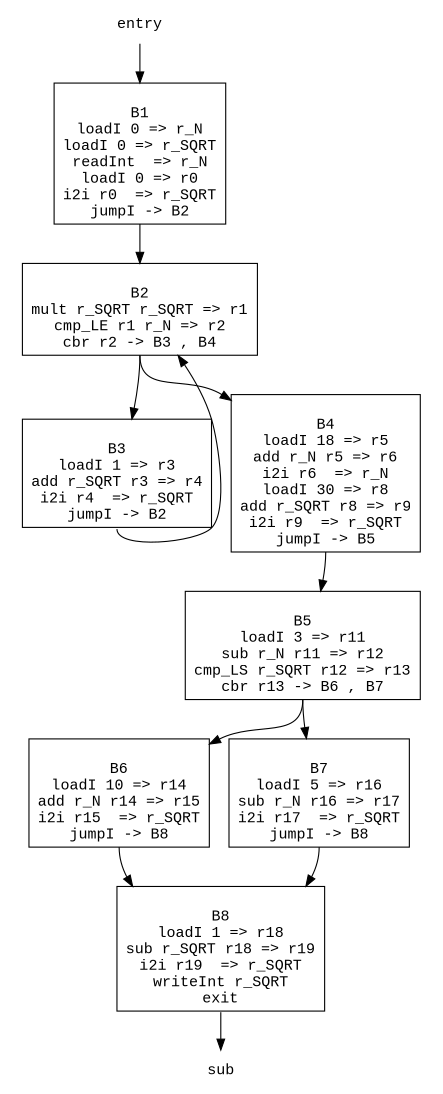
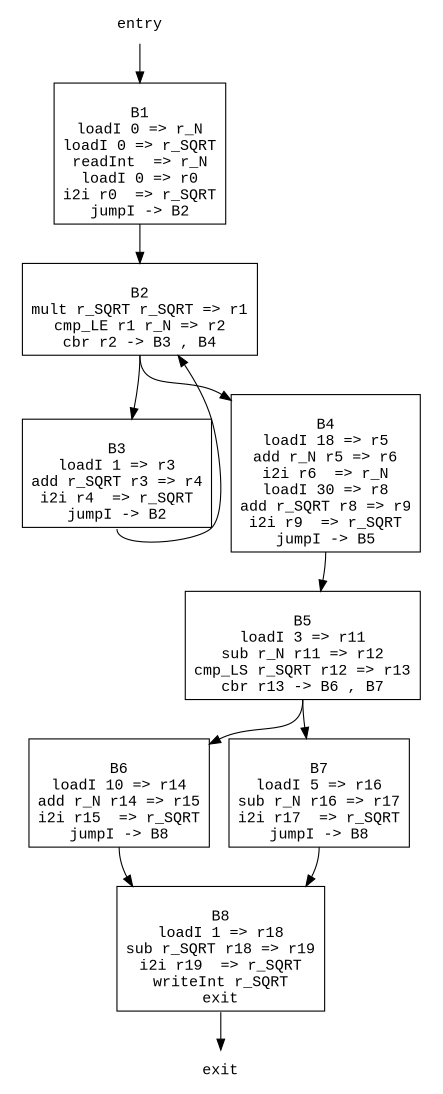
  digraph {
    fontname="Liberation Mono"
    node [fillcolor="/x11/white" shape=box fontname="Liberation Mono"]
    edge [tailport=s fontname="Liberation Mono"]
    n1 [label="\nB1\nloadI 0 => r_N\nloadI 0 => r_SQRT\nreadInt  => r_N\nloadI 0 => r0\ni2i r0  => r_SQRT\njumpI -> B2\n"]
    n2 [label="\nB2\nmult r_SQRT r_SQRT => r1\ncmp_LE r1 r_N => r2\ncbr r2 -> B3 , B4\n"]
    n3 [label="\nB3\nloadI 1 => r3\nadd r_SQRT r3 => r4\ni2i r4  => r_SQRT\njumpI -> B2\n"]
    n4 [label="\nB4\nloadI 18 => r5\nadd r_N r5 => r6\ni2i r6  => r_N\nloadI 30 => r8\nadd r_SQRT r8 => r9\ni2i r9  => r_SQRT\njumpI -> B5\n"]
    n5 [label="\nB5\nloadI 3 => r11\nsub r_N r11 => r12\ncmp_LS r_SQRT r12 => r13\ncbr r13 -> B6 , B7\n"]
    n6 [label="\nB6\nloadI 10 => r14\nadd r_N r14 => r15\ni2i r15  => r_SQRT\njumpI -> B8\n"]
    n7 [label="\nB7\nloadI 5 => r16\nsub r_N r16 => r17\ni2i r17  => r_SQRT\njumpI -> B8\n"]
    n8 [label="\nB8\nloadI 1 => r18\nsub r_SQRT r18 => r19\ni2i r19  => r_SQRT\nwriteInt r_SQRT\nexit"]
    entry [shape=none fillcolor=""]
-   exit [shape=none label=sub fillcolor=""]
+   exit [shape=none fillcolor=""]
    subgraph cluster_1 {
      color="/x11/white"
      n1
      n2
      n3
      n4
      n5
      n6
      n7
      n8
    }
    n1 -> n2
    n2 -> n3
    n2 -> n4
    n3 -> n2
    n4 -> n5
    n5 -> n6
    n5 -> n7
    n6 -> n8
    n7 -> n8
    n8 -> exit
    entry -> n1
  }
